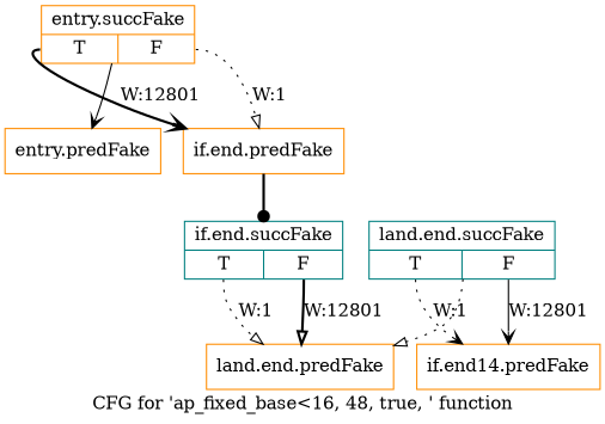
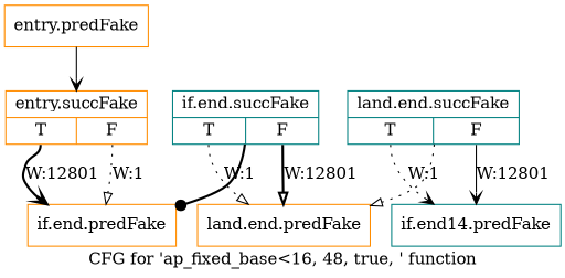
  digraph {
    label="CFG for 'ap_fixed_base\<16, 48, true, ' function"
    node [color=darkorange shape=record filename="/tools/Xilinx/Vitis_HLS/2022.1/include/ap_fixed_base.h" linenumber=857]
    edge [arrowhead=vee execusionnum=12800 filename="/tools/Xilinx/Vitis_HLS/2022.1/include/ap_fixed_base.h" style=dotted]
    n1 [label="{entry.predFake}" filename="" linenumber=""]
    n2 [label="{entry.succFake|{<s0>T|<s1>F}}" linenumber=854]
    n3 [label="{if.end.predFake}" linenumber=855]
    n4 [color=teal label="{if.end.succFake|{<s0>T|<s1>F}}"]
    n5 [label="{land.end.predFake}"]
    n6 [color=teal label="{land.end.succFake|{<s0>T|<s1>F}}" linenumber=863]
-   n7 [label="{if.end14.predFake}" linenumber=951]
-   n2 -> n1 [style=solid]
+   n7 [color=teal label="{if.end14.predFake}" linenumber=951]
+   n1 -> n2 [style=solid]
    n2 -> n3 [label="W:12801" style=bold tailport=s0]
    n2 -> n3 [arrowhead=onormal label="W:1" tailport=s1 execusionnum="" filename=""]
-   n3 -> n4 [arrowhead=dot style=bold]
+   n4 -> n3 [arrowhead=dot style=bold]
    n4 -> n5 [arrowhead=onormal execusionnum=0 label="W:1" tailport=s0 filename=""]
    n4 -> n5 [arrowhead=onormal label="W:12801" style=bold tailport=s1 execusionnum="" filename=""]
    n6 -> n5 [arrowhead=onormal]
    n6 -> n7 [execusionnum=0 label="W:1" tailport=s0]
    n6 -> n7 [label="W:12801" style=solid tailport=s1]
  }
